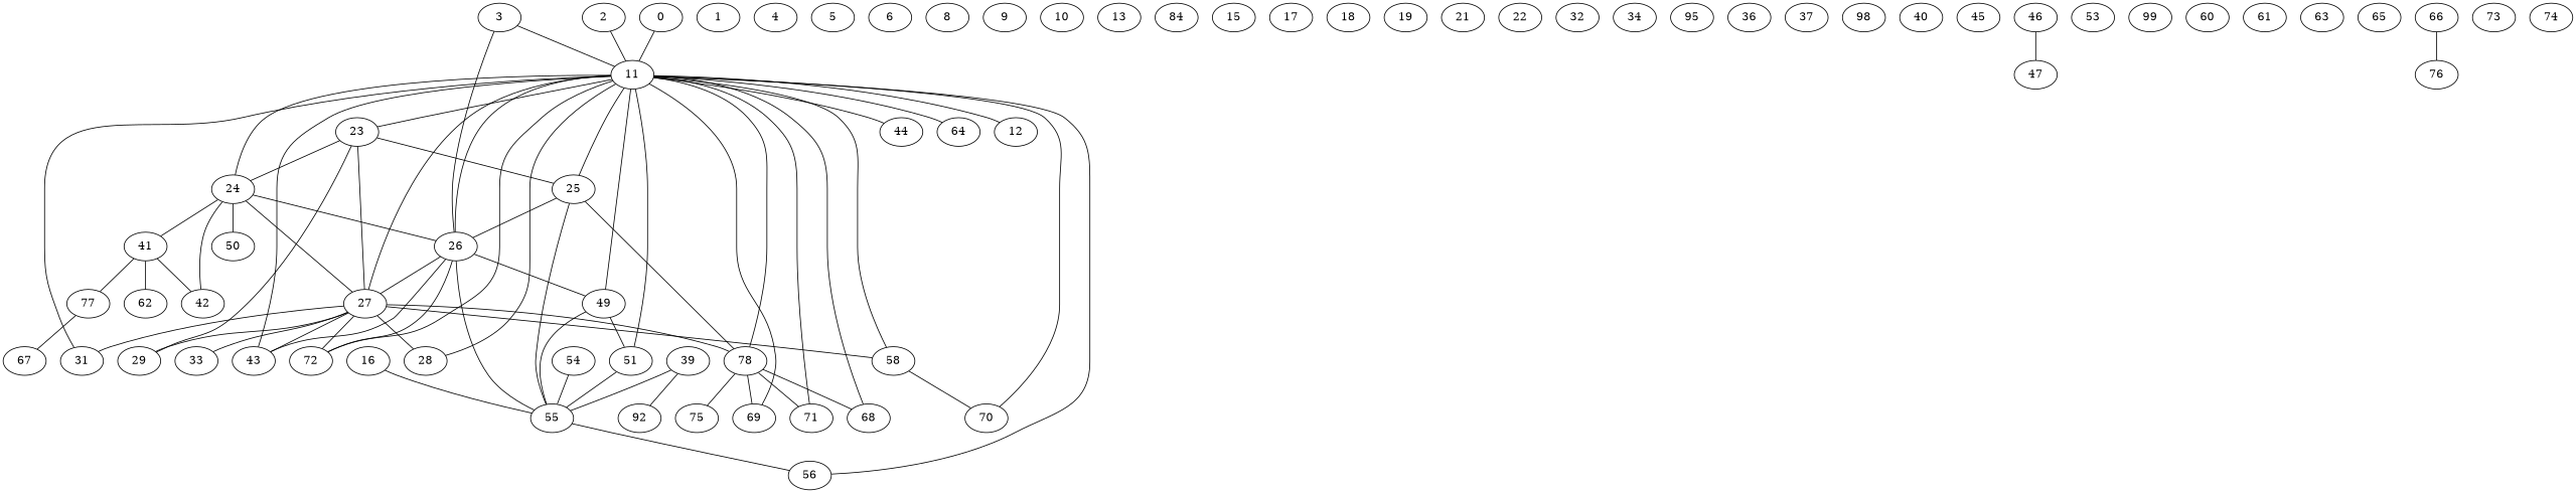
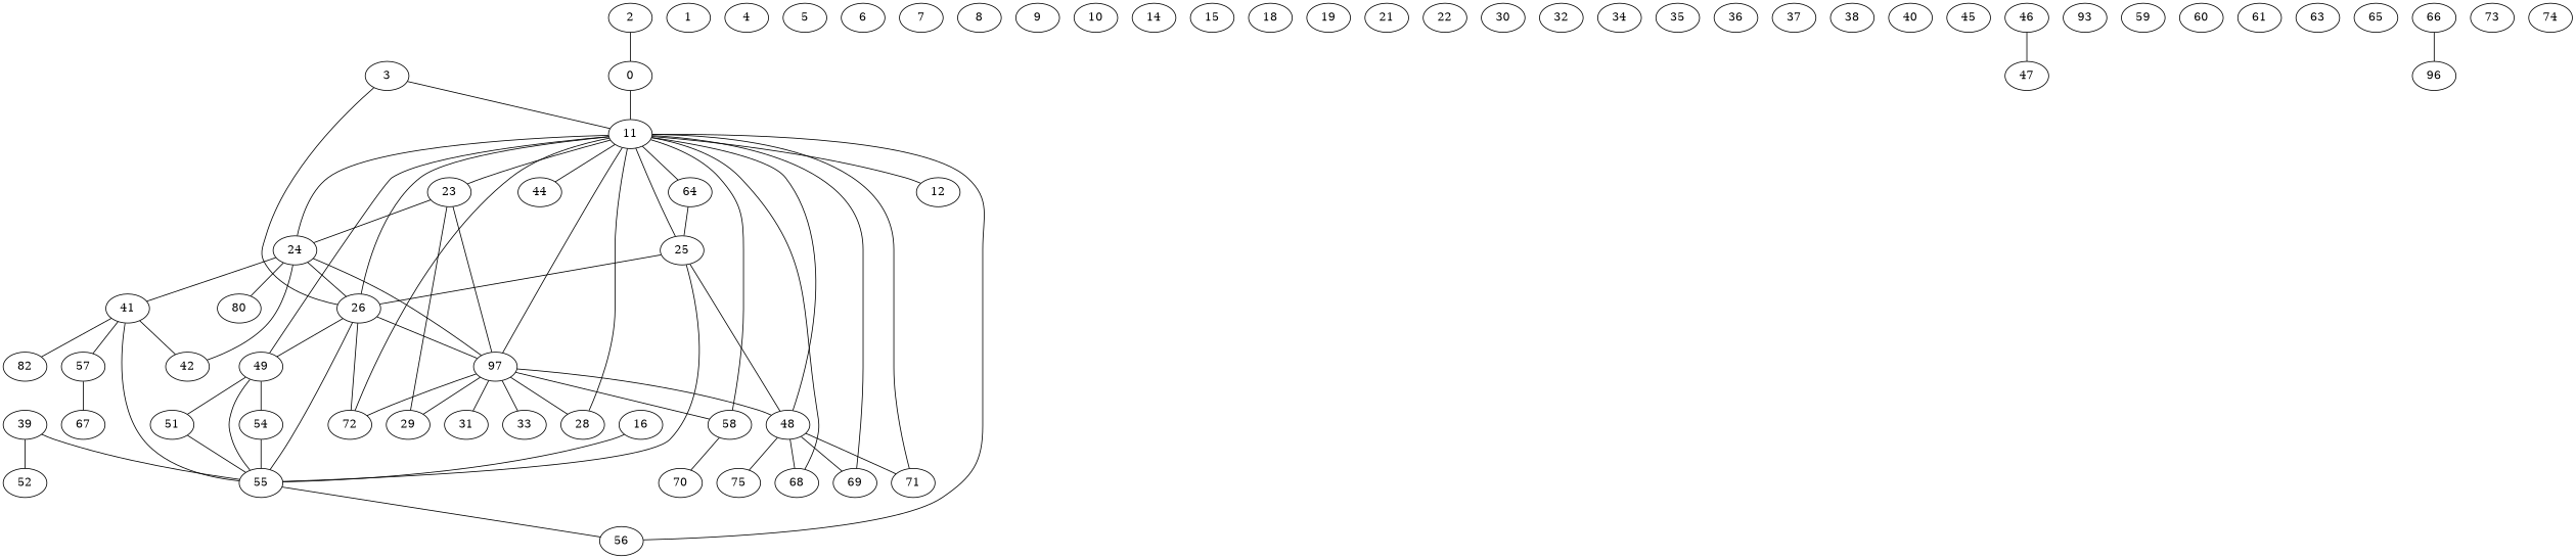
  graph {
    0
    11
    12
    23
    24
    25
    26
-   27
+   27 [label=97]
    28
    31
-   43
    44
-   48 [label=78]
+   48
    49
    51
    58
    64
    68
    69
    70
    71
    72
    56
    29
    41
    42
-   50
+   50 [label=80]
    55
    33
    75
    54
    1
    2
    3
    4
    5
    6
+   7
    8
    9
    10
-   57 [label=77]
-   62
-   13
-   14 [label=84]
+   57
+   62 [label=82]
+   14
    15
    16
-   17
    18
    19
    21
    22
    67
+   30
    32
    34
-   35 [label=95]
+   35
    36
    37
-   38 [label=98]
+   38
    39
-   52 [label=92]
+   52
    40
    45
    46
    47
-   53
-   59 [label=99]
+   53 [label=93]
+   59
    60
    61
    63
    65
    66
-   76
+   76 [label=96]
    73
    74
    0 -- 11
    11 -- 12
    11 -- 23
    11 -- 24
    11 -- 25
    11 -- 26
    11 -- 27
    11 -- 28
-   11 -- 31
-   11 -- 43
    11 -- 44
    11 -- 48
    11 -- 49
-   11 -- 51
    11 -- 58
    11 -- 64
    11 -- 68
    11 -- 69
-   11 -- 70
    11 -- 71
    11 -- 72
    11 -- 56
    23 -- 24
-   23 -- 25
+   64 -- 25
    23 -- 27
    23 -- 29
    24 -- 26
    24 -- 27
    24 -- 41
    24 -- 42
    24 -- 50
    25 -- 26
    25 -- 48
    25 -- 55
    26 -- 27
-   26 -- 43
    26 -- 49
    26 -- 72
    26 -- 55
    27 -- 28
    27 -- 31
-   27 -- 43
    27 -- 48
    27 -- 58
    27 -- 72
    27 -- 29
    27 -- 33
    48 -- 68
    48 -- 69
    48 -- 71
    48 -- 75
    49 -- 51
    49 -- 55
+   49 -- 54
    51 -- 55
    58 -- 70
    41 -- 42
+   41 -- 55
    41 -- 57
    41 -- 62
    55 -- 56
    54 -- 55
-   2 -- 11
+   2 -- 0
    3 -- 11
    3 -- 26
    57 -- 67
    16 -- 55
    39 -- 55
    39 -- 52
    46 -- 47
    66 -- 76
  }
